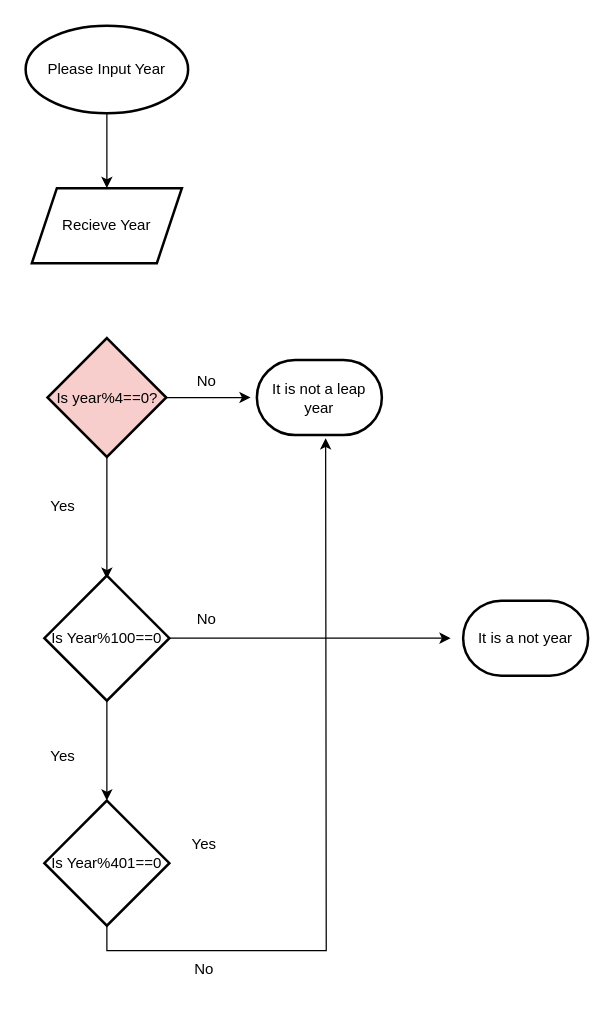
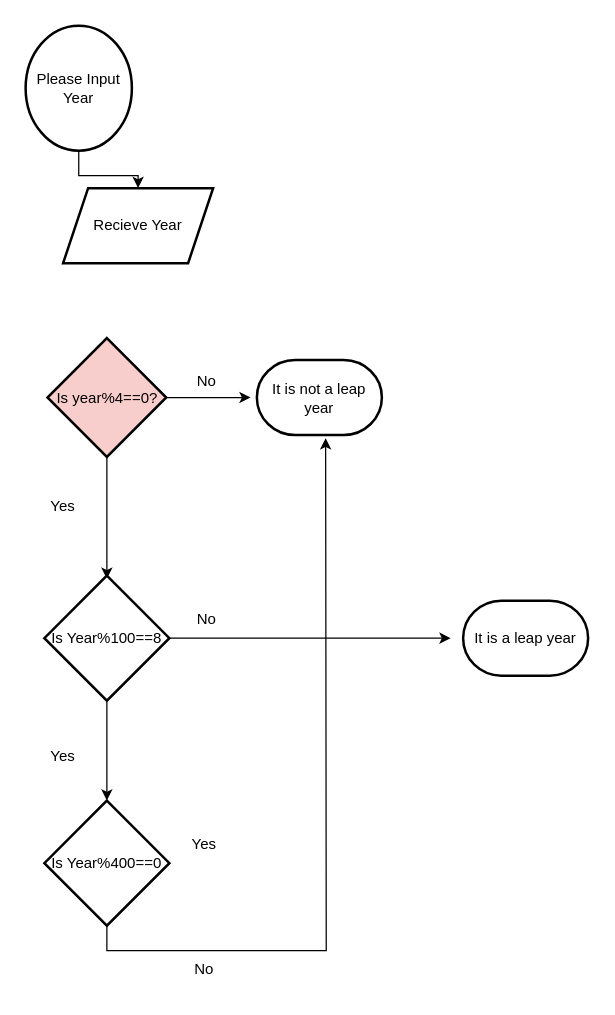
  <mxCell id="0" />
  <mxCell id="1" parent="0" />
  <mxCell id="2" value="" style="edgeStyle=orthogonalEdgeStyle;rounded=0;orthogonalLoop=1;jettySize=auto;html=1;" edge="1" parent="1" source="3" target="4"><mxGeometry relative="1" as="geometry" /></mxCell>
- <mxCell id="3" value="Please Input Year" style="strokeWidth=2;html=1;shape=mxgraph.flowchart.start_1;whiteSpace=wrap;" vertex="1" parent="1"><mxGeometry x="20" y="20" width="130" height="70" as="geometry" /></mxCell>
- <mxCell id="4" value="Recieve Year" style="shape=parallelogram;perimeter=parallelogramPerimeter;whiteSpace=wrap;html=1;fixedSize=1;strokeWidth=2;" vertex="1" parent="1"><mxGeometry x="25" y="150" width="120" height="60" as="geometry" /></mxCell>
+ <mxCell id="3" value="Please Input Year" style="strokeWidth=2;html=1;shape=mxgraph.flowchart.start_1;whiteSpace=wrap;" vertex="1" parent="1"><mxGeometry x="20" y="20" width="85" height="100" as="geometry" /></mxCell>
+ <mxCell id="4" value="Recieve Year" style="shape=parallelogram;perimeter=parallelogramPerimeter;whiteSpace=wrap;html=1;fixedSize=1;strokeWidth=2;" vertex="1" parent="1"><mxGeometry x="50" y="150" width="120" height="60" as="geometry" /></mxCell>
  <mxCell id="5" value="" style="edgeStyle=orthogonalEdgeStyle;rounded=0;orthogonalLoop=1;jettySize=auto;html=1;" edge="1" parent="1" source="7"><mxGeometry relative="1" as="geometry"><mxPoint x="200" y="317.5" as="targetPoint" /></mxGeometry></mxCell>
  <mxCell id="6" value="" style="edgeStyle=orthogonalEdgeStyle;rounded=0;orthogonalLoop=1;jettySize=auto;html=1;" edge="1" parent="1" source="7"><mxGeometry relative="1" as="geometry"><mxPoint x="85" y="462.5" as="targetPoint" /></mxGeometry></mxCell>
  <mxCell id="7" value="Is year%4==0?" style="rhombus;whiteSpace=wrap;html=1;strokeWidth=2;fillColor=#f8cecc;" vertex="1" parent="1"><mxGeometry x="37.5" y="270" width="95" height="95" as="geometry" /></mxCell>
  <mxCell id="8" value="Yes" style="text;html=1;align=center;verticalAlign=middle;whiteSpace=wrap;rounded=0;" vertex="1" parent="1"><mxGeometry x="20" y="390" width="60" height="30" as="geometry" /></mxCell>
  <mxCell id="9" value="" style="edgeStyle=orthogonalEdgeStyle;rounded=0;orthogonalLoop=1;jettySize=auto;html=1;" edge="1" parent="1" source="10"><mxGeometry relative="1" as="geometry"><mxPoint x="360" y="510" as="targetPoint" /></mxGeometry></mxCell>
- <mxCell id="10" value="Is Year%100==0" style="strokeWidth=2;html=1;shape=mxgraph.flowchart.decision;whiteSpace=wrap;" vertex="1" parent="1"><mxGeometry x="35" y="460" width="100" height="100" as="geometry" /></mxCell>
+ <mxCell id="10" value="Is Year%100==8" style="strokeWidth=2;html=1;shape=mxgraph.flowchart.decision;whiteSpace=wrap;" vertex="1" parent="1"><mxGeometry x="35" y="460" width="100" height="100" as="geometry" /></mxCell>
  <mxCell id="11" value="No" style="text;html=1;align=center;verticalAlign=middle;whiteSpace=wrap;rounded=0;" vertex="1" parent="1"><mxGeometry x="135" y="290" width="60" height="30" as="geometry" /></mxCell>
  <mxCell id="12" value="No" style="text;html=1;align=center;verticalAlign=middle;whiteSpace=wrap;rounded=0;" vertex="1" parent="1"><mxGeometry x="135" y="480" width="60" height="30" as="geometry" /></mxCell>
  <mxCell id="13" value="" style="endArrow=classic;html=1;rounded=0;exitX=0.5;exitY=1;exitDx=0;exitDy=0;exitPerimeter=0;" edge="1" parent="1" source="10"><mxGeometry width="50" height="50" relative="1" as="geometry"><mxPoint x="60" y="630" as="sourcePoint" /><mxPoint x="85" y="640" as="targetPoint" /></mxGeometry></mxCell>
  <mxCell id="14" value="Yes" style="text;html=1;align=center;verticalAlign=middle;whiteSpace=wrap;rounded=0;" vertex="1" parent="1"><mxGeometry x="20" y="590" width="60" height="30" as="geometry" /></mxCell>
  <mxCell id="15" value="" style="edgeStyle=orthogonalEdgeStyle;rounded=0;orthogonalLoop=1;jettySize=auto;html=1;exitX=0.5;exitY=1;exitDx=0;exitDy=0;exitPerimeter=0;" edge="1" parent="1" source="16"><mxGeometry relative="1" as="geometry"><mxPoint x="260" y="350" as="targetPoint" /></mxGeometry></mxCell>
- <mxCell id="16" value="Is Year%401==0" style="strokeWidth=2;html=1;shape=mxgraph.flowchart.decision;whiteSpace=wrap;" vertex="1" parent="1"><mxGeometry x="35" y="640" width="100" height="100" as="geometry" /></mxCell>
+ <mxCell id="16" value="Is Year%400==0" style="strokeWidth=2;html=1;shape=mxgraph.flowchart.decision;whiteSpace=wrap;" vertex="1" parent="1"><mxGeometry x="35" y="640" width="100" height="100" as="geometry" /></mxCell>
  <mxCell id="17" value="Yes" style="text;html=1;align=center;verticalAlign=middle;whiteSpace=wrap;rounded=0;" vertex="1" parent="1"><mxGeometry x="132.5" y="660" width="60" height="30" as="geometry" /></mxCell>
  <mxCell id="18" value="No" style="text;html=1;align=center;verticalAlign=middle;whiteSpace=wrap;rounded=0;" vertex="1" parent="1"><mxGeometry x="132.5" y="760" width="60" height="30" as="geometry" /></mxCell>
- <mxCell id="19" value="It is a not year" style="strokeWidth=2;html=1;shape=mxgraph.flowchart.terminator;whiteSpace=wrap;" vertex="1" parent="1"><mxGeometry x="370" y="480" width="100" height="60" as="geometry" /></mxCell>
+ <mxCell id="19" value="It is a leap year" style="strokeWidth=2;html=1;shape=mxgraph.flowchart.terminator;whiteSpace=wrap;" vertex="1" parent="1"><mxGeometry x="370" y="480" width="100" height="60" as="geometry" /></mxCell>
  <mxCell id="20" value="It is not a leap year" style="strokeWidth=2;html=1;shape=mxgraph.flowchart.terminator;whiteSpace=wrap;" vertex="1" parent="1"><mxGeometry x="205" y="287.5" width="100" height="60" as="geometry" /></mxCell>
